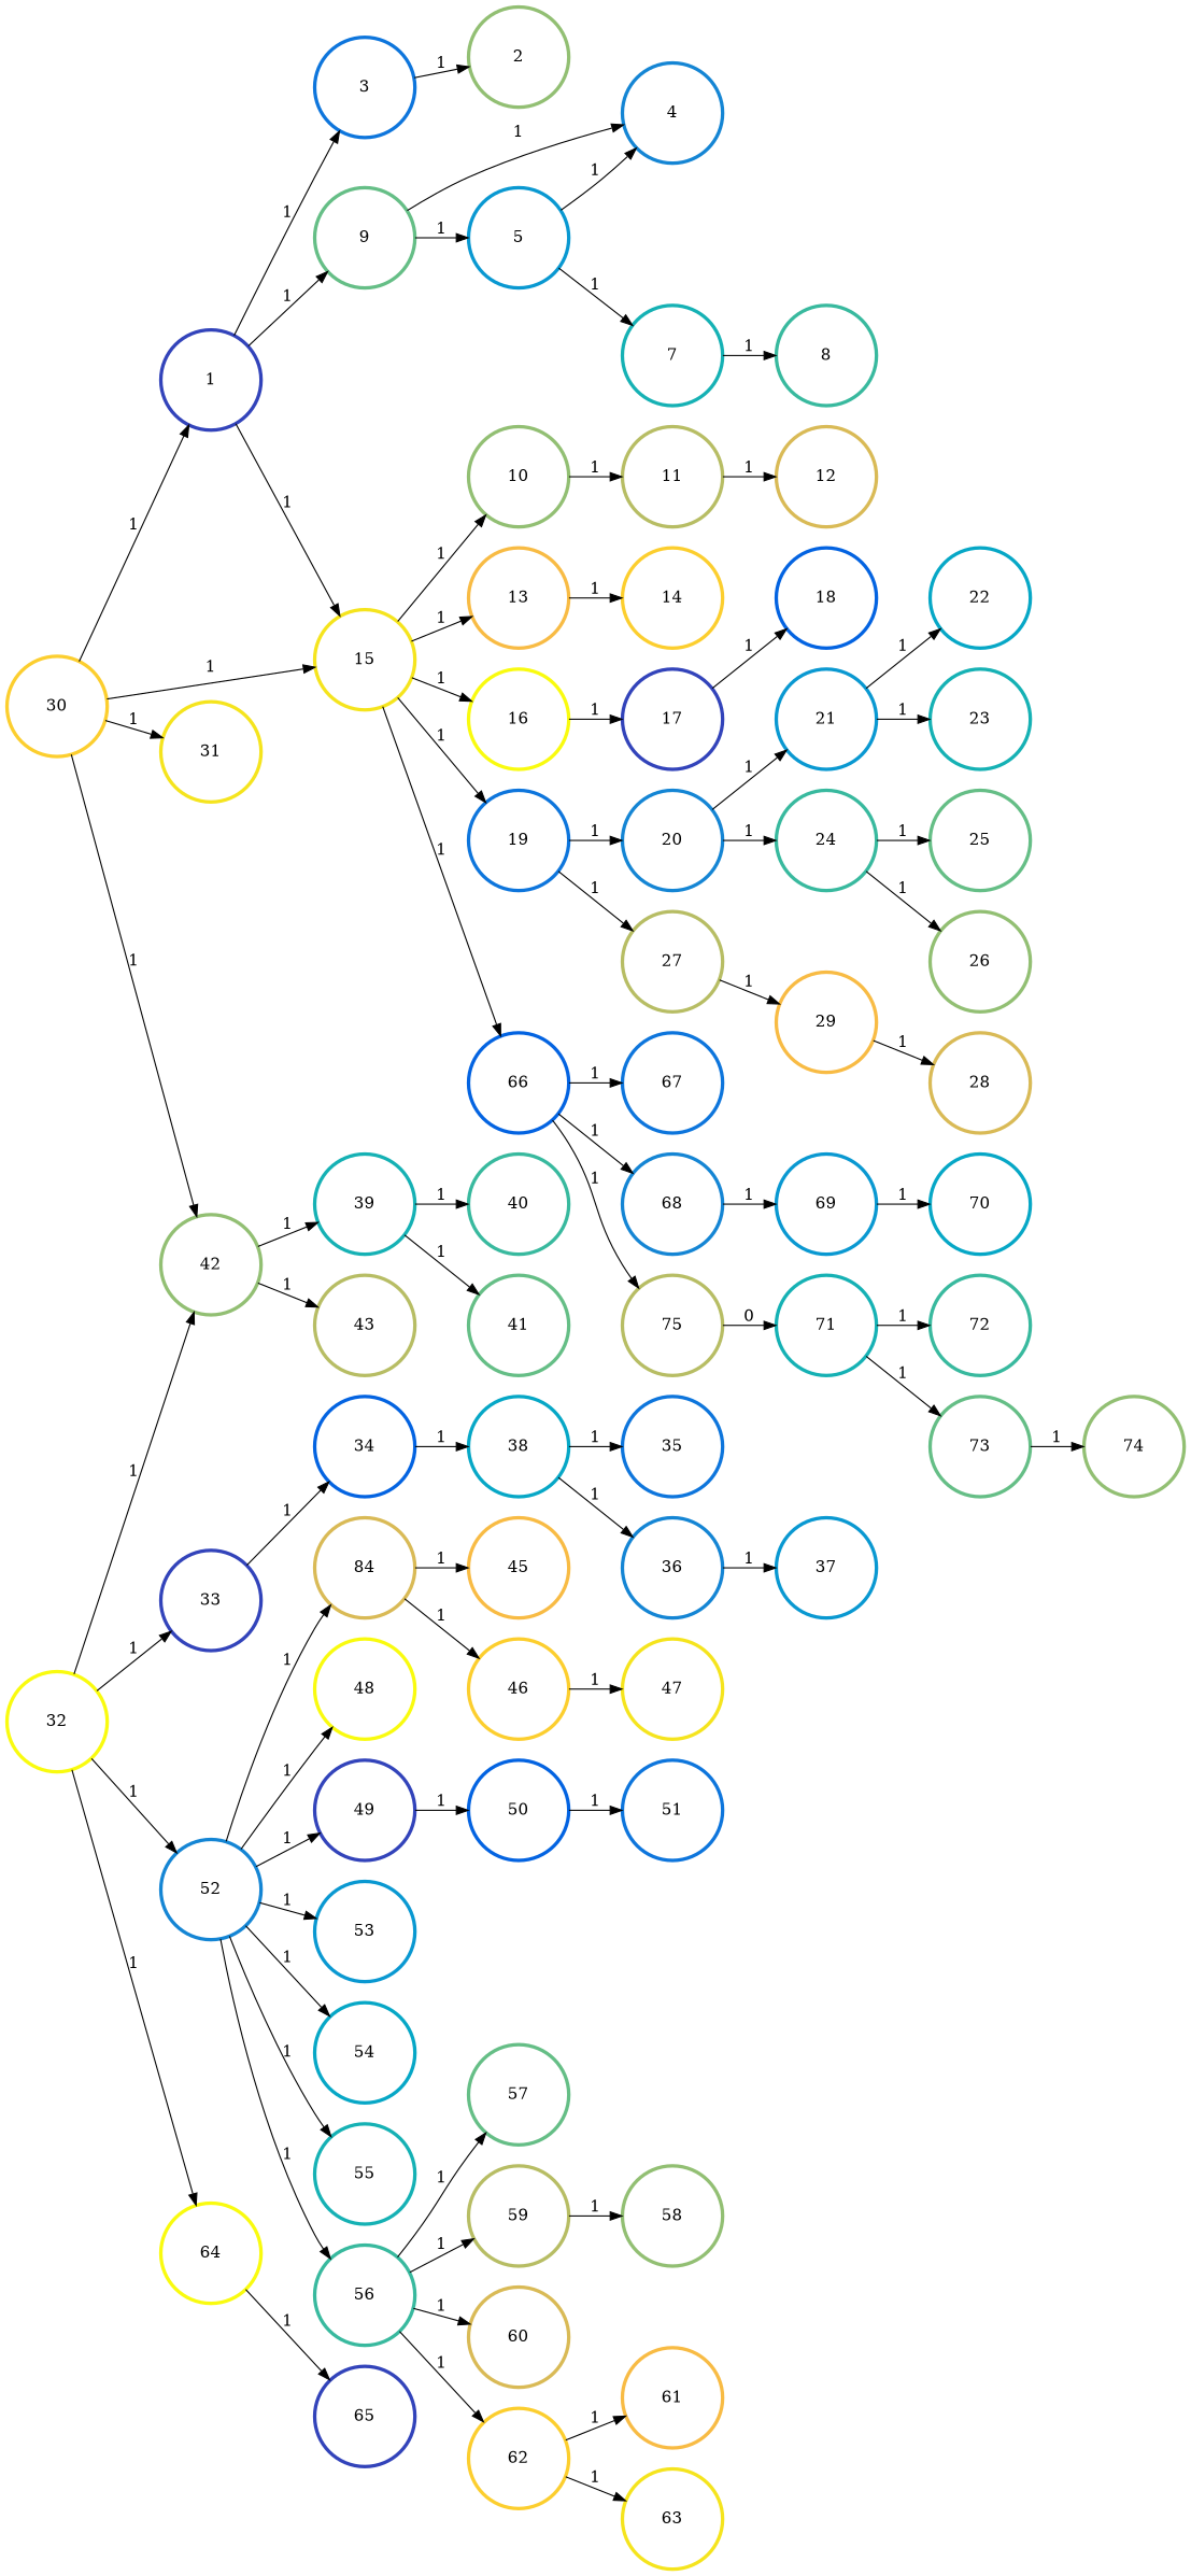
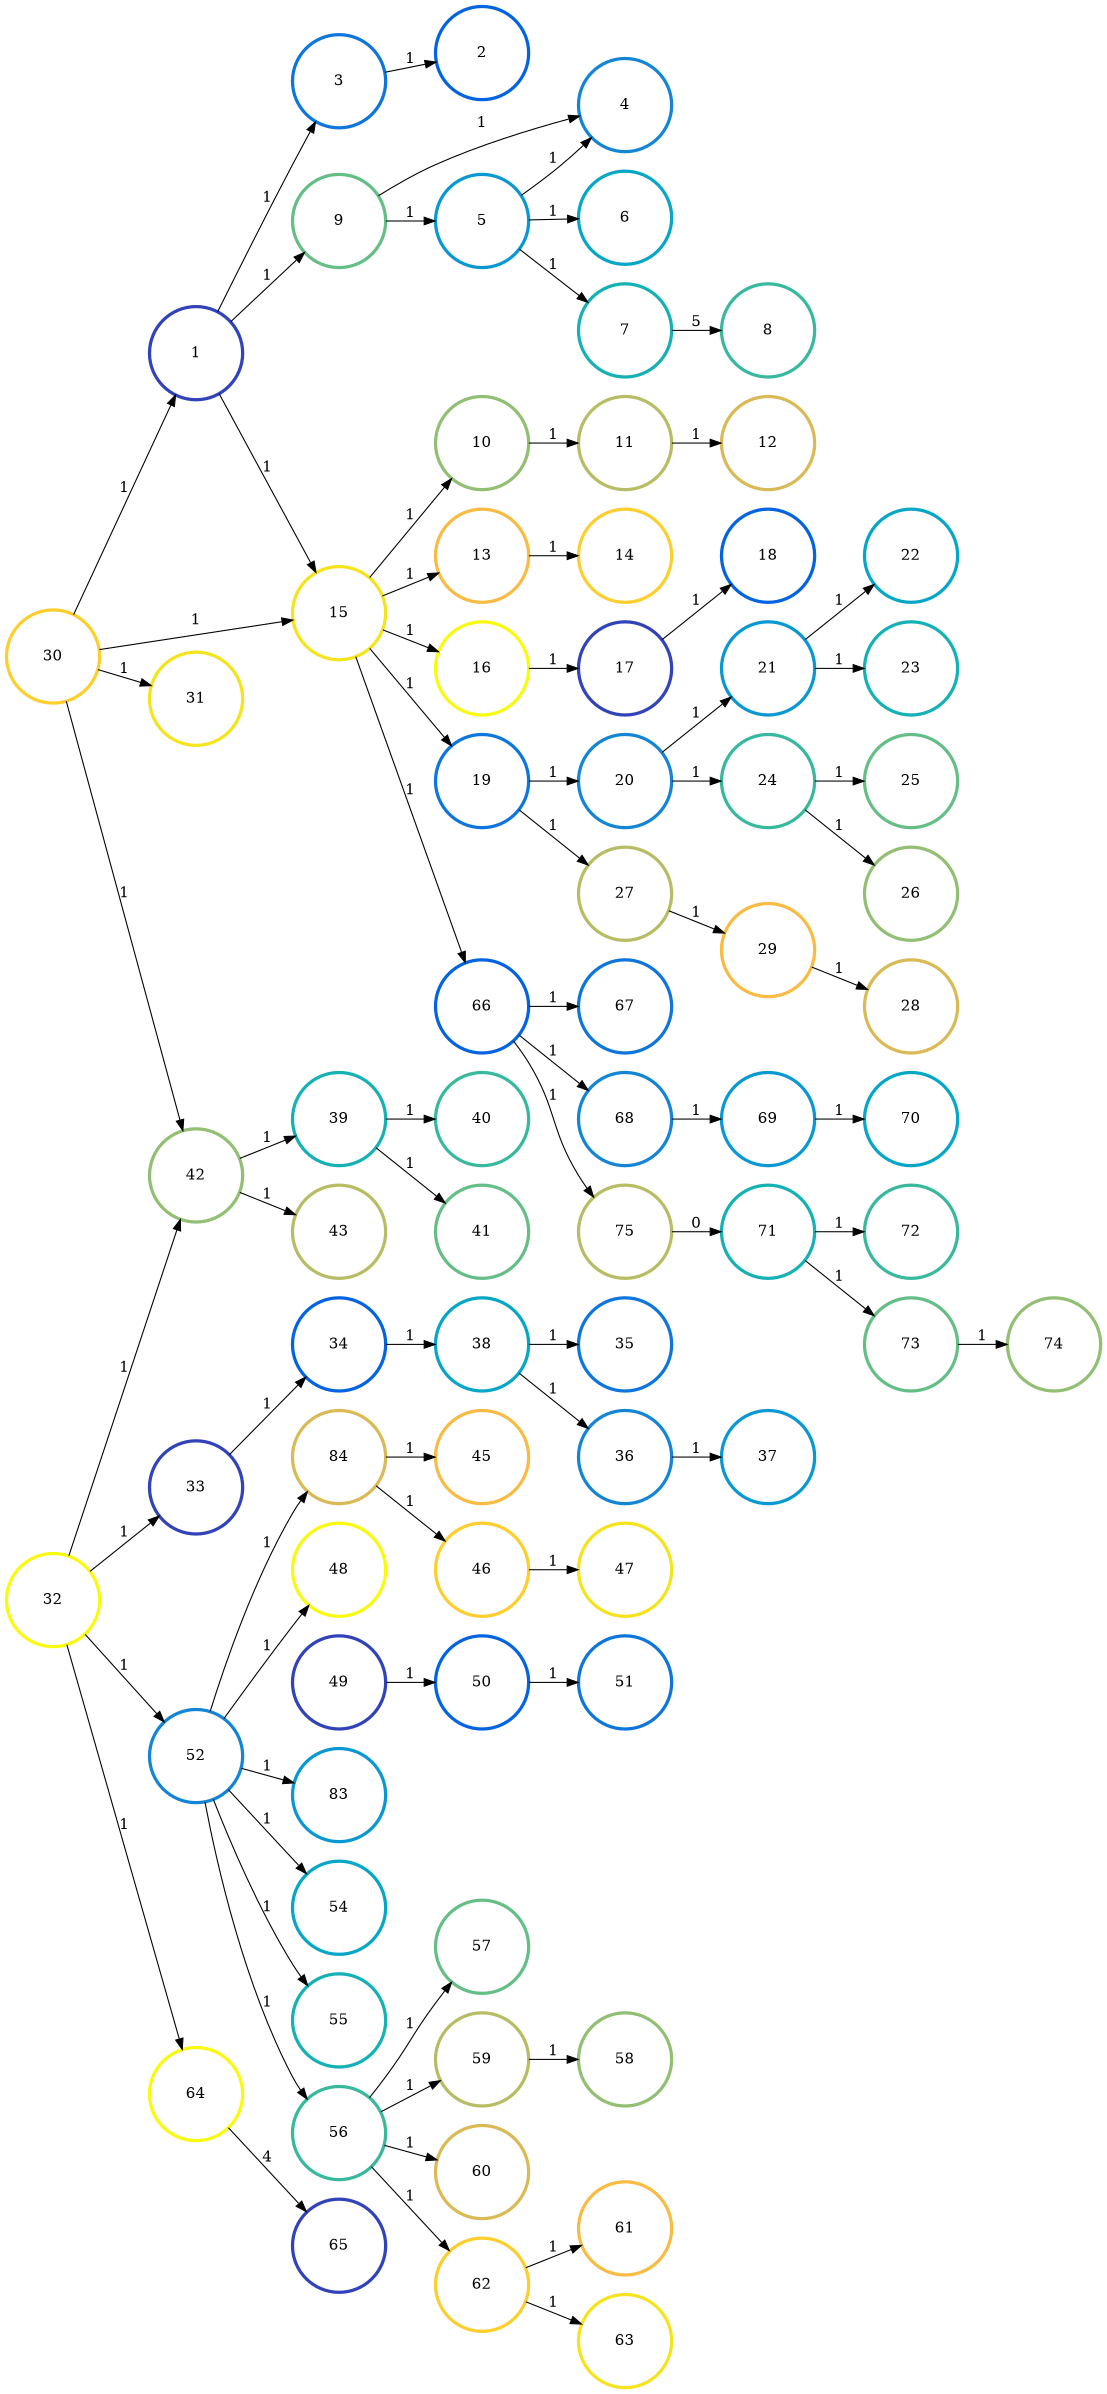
  digraph {
    rankdir=LR
    node [color="#3243BA" penwidth=3]
    edge [color=black penwidth=1]
    n1 [height=1.2 label=1 width=1.2]
    n2 [color="#0D75DC" height=1.2 label=3 width=1.2]
    n3 [color="#65BE86" height=1.2 label=9 width=1.2]
    n4 [color="#F5E41D" height=1.2 label=15 width=1.2]
-   n5 [color="#92BF73" height=1.2 label=2 width=1.2]
+   n5 [color="#0363E1" height=1.2 label=2 width=1.2]
    n6 [color="#1485D4" height=1.2 label=4 width=1.2]
    n7 [color="#0998D1" height=1.2 label=5 width=1.2]
    n8 [color="#92BF73" height=1.2 label=10 width=1.2]
    n9 [color="#B7BD64" height=1.2 label=11 width=1.2]
    n10 [color="#F8BB44" height=1.2 label=13 width=1.2]
    n11 [color="#F9FB0E" height=1.2 label=16 width=1.2]
    n12 [color="#0D75DC" height=1.2 label=19 width=1.2]
    n13 [color="#0363E1" height=1.2 label=66 width=1.2]
+   n14 [color="#06A7C6" height=1.2 label=6 width=1.2]
    n15 [color="#15B1B4" height=1.2 label=7 width=1.2]
    n16 [color="#38B99E" height=1.2 label=8 width=1.2]
    n17 [color="#D9BA56" height=1.2 label=12 width=1.2]
    n18 [color="#FCCE2E" height=1.2 label=14 width=1.2]
    n19 [height=1.2 label=17 width=1.2]
    n20 [color="#1485D4" height=1.2 label=20 width=1.2]
    n21 [color="#B7BD64" height=1.2 label=27 width=1.2]
    n22 [color="#0D75DC" height=1.2 label=67 width=1.2]
    n23 [color="#1485D4" height=1.2 label=68 width=1.2]
    n24 [color="#B7BD64" height=1.2 label=75 width=1.2]
    n25 [color="#0363E1" height=1.2 label=18 width=1.2]
    n26 [color="#0998D1" height=1.2 label=21 width=1.2]
    n27 [color="#38B99E" height=1.2 label=24 width=1.2]
    n28 [color="#F8BB44" height=1.2 label=29 width=1.2]
    n29 [color="#06A7C6" height=1.2 label=22 width=1.2]
    n30 [color="#15B1B4" height=1.2 label=23 width=1.2]
    n31 [color="#65BE86" height=1.2 label=25 width=1.2]
    n32 [color="#92BF73" height=1.2 label=26 width=1.2]
    n33 [color="#D9BA56" height=1.2 label=28 width=1.2]
    n34 [color="#FCCE2E" height=1.2 label=30 width=1.2]
    n35 [color="#F5E41D" height=1.2 label=31 width=1.2]
    n36 [color="#92BF73" height=1.2 label=42 width=1.2]
    n37 [color="#F9FB0E" height=1.2 label=32 width=1.2]
    n38 [height=1.2 label=33 width=1.2]
    n39 [color="#1485D4" height=1.2 label=52 width=1.2]
    n40 [color="#F9FB0E" height=1.2 label=64 width=1.2]
    n41 [color="#0363E1" height=1.2 label=34 width=1.2]
    n42 [color="#15B1B4" height=1.2 label=39 width=1.2]
    n43 [color="#B7BD64" height=1.2 label=43 width=1.2]
    n44 [color="#D9BA56" height=1.2 label=84 width=1.2]
    n45 [color="#F9FB0E" height=1.2 label=48 width=1.2]
    n46 [height=1.2 label=49 width=1.2]
-   n47 [color="#0998D1" height=1.2 label=53 width=1.2]
+   n47 [color="#0998D1" height=1.2 label=83 width=1.2]
    n48 [color="#06A7C6" height=1.2 label=54 width=1.2]
    n49 [color="#15B1B4" height=1.2 label=55 width=1.2]
    n50 [color="#38B99E" height=1.2 label=56 width=1.2]
    n51 [height=1.2 label=65 width=1.2]
    n52 [color="#06A7C6" height=1.2 label=38 width=1.2]
    n53 [color="#0D75DC" height=1.2 label=35 width=1.2]
    n54 [color="#1485D4" height=1.2 label=36 width=1.2]
    n55 [color="#0998D1" height=1.2 label=37 width=1.2]
    n56 [color="#38B99E" height=1.2 label=40 width=1.2]
    n57 [color="#65BE86" height=1.2 label=41 width=1.2]
    n58 [color="#F8BB44" height=1.2 label=45 width=1.2]
    n59 [color="#FCCE2E" height=1.2 label=46 width=1.2]
    n60 [color="#F5E41D" height=1.2 label=47 width=1.2]
    n61 [color="#0363E1" height=1.2 label=50 width=1.2]
    n62 [color="#0D75DC" height=1.2 label=51 width=1.2]
    n63 [color="#65BE86" height=1.2 label=57 width=1.2]
    n64 [color="#B7BD64" height=1.2 label=59 width=1.2]
    n65 [color="#D9BA56" height=1.2 label=60 width=1.2]
    n66 [color="#FCCE2E" height=1.2 label=62 width=1.2]
    n67 [color="#92BF73" height=1.2 label=58 width=1.2]
    n68 [color="#F8BB44" height=1.2 label=61 width=1.2]
    n69 [color="#F5E41D" height=1.2 label=63 width=1.2]
    n70 [color="#0998D1" height=1.2 label=69 width=1.2]
    n71 [color="#15B1B4" height=1.2 label=71 width=1.2]
    n72 [color="#06A7C6" height=1.2 label=70 width=1.2]
    n73 [color="#38B99E" height=1.2 label=72 width=1.2]
    n74 [color="#65BE86" height=1.2 label=73 width=1.2]
    n75 [color="#92BF73" height=1.2 label=74 width=1.2]
    n1 -> n2 [label=1]
    n1 -> n3 [label=1]
    n1 -> n4 [label=1]
    n2 -> n5 [label=1]
    n3 -> n6 [label=1]
    n3 -> n7 [label=1]
    n4 -> n8 [label=1]
    n4 -> n10 [label=1]
    n4 -> n11 [label=1]
    n4 -> n12 [label=1]
    n4 -> n13 [label=1]
    n7 -> n6 [label=1]
+   n7 -> n14 [label=1]
    n7 -> n15 [label=1]
    n8 -> n9 [label=1]
    n9 -> n17 [label=1]
    n10 -> n18 [label=1]
    n11 -> n19 [label=1]
    n12 -> n20 [label=1]
    n12 -> n21 [label=1]
    n13 -> n22 [label=1]
    n13 -> n23 [label=1]
    n13 -> n24 [label=1]
-   n15 -> n16 [label=1]
+   n15 -> n16 [label=5]
    n19 -> n25 [label=1]
    n20 -> n26 [label=1]
    n20 -> n27 [label=1]
    n21 -> n28 [label=1]
    n23 -> n70 [label=1]
    n24 -> n71 [label=0]
    n26 -> n29 [label=1]
    n26 -> n30 [label=1]
    n27 -> n31 [label=1]
    n27 -> n32 [label=1]
    n28 -> n33 [label=1]
    n34 -> n1 [label=1]
    n34 -> n4 [label=1]
    n34 -> n35 [label=1]
    n34 -> n36 [label=1]
    n36 -> n42 [label=1]
    n36 -> n43 [label=1]
    n37 -> n36 [label=1]
    n37 -> n38 [label=1]
    n37 -> n39 [label=1]
    n37 -> n40 [label=1]
    n38 -> n41 [label=1]
    n39 -> n44 [label=1]
    n39 -> n45 [label=1]
-   n39 -> n46 [label=1]
    n39 -> n47 [label=1]
    n39 -> n48 [label=1]
    n39 -> n49 [label=1]
    n39 -> n50 [label=1]
-   n40 -> n51 [label=1]
+   n40 -> n51 [label=4]
    n41 -> n52 [label=1]
    n42 -> n56 [label=1]
    n42 -> n57 [label=1]
    n44 -> n58 [label=1]
    n44 -> n59 [label=1]
    n46 -> n61 [label=1]
    n50 -> n63 [label=1]
    n50 -> n64 [label=1]
    n50 -> n65 [label=1]
    n50 -> n66 [label=1]
    n52 -> n53 [label=1]
    n52 -> n54 [label=1]
    n54 -> n55 [label=1]
    n59 -> n60 [label=1]
    n61 -> n62 [label=1]
    n64 -> n67 [label=1]
    n66 -> n68 [label=1]
    n66 -> n69 [label=1]
    n70 -> n72 [label=1]
    n71 -> n73 [label=1]
    n71 -> n74 [label=1]
    n74 -> n75 [label=1]
  }
